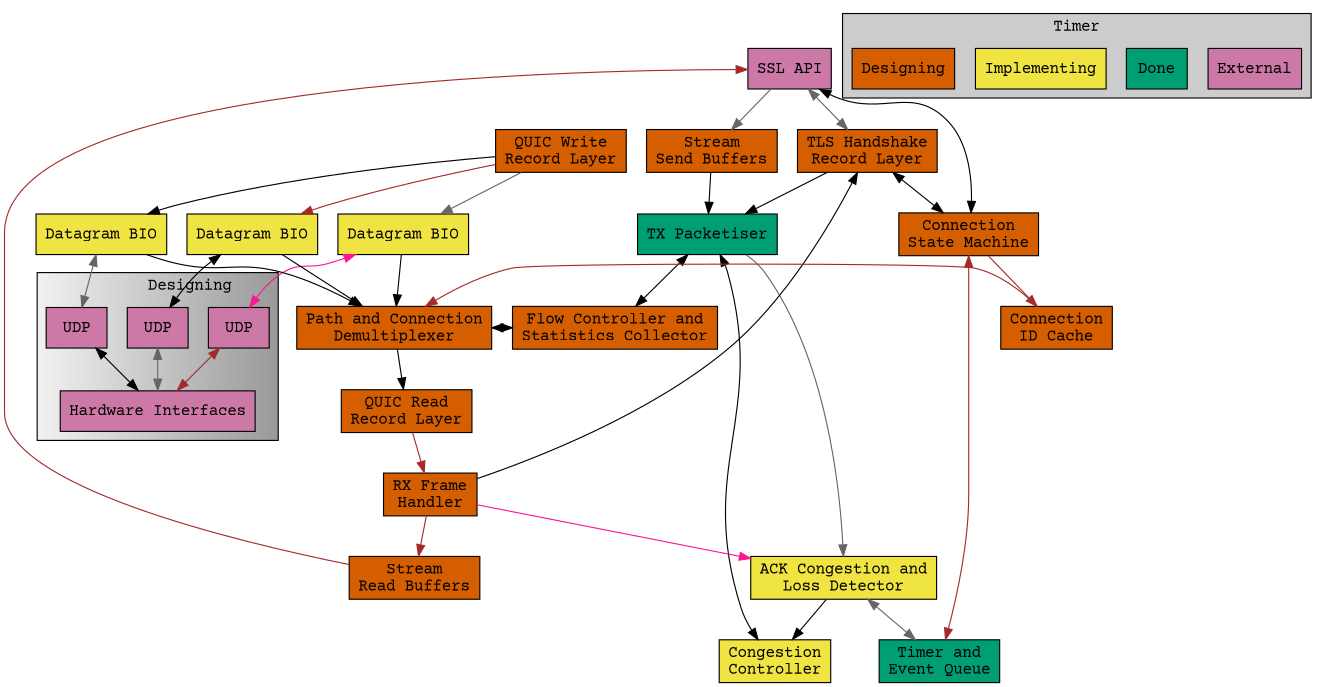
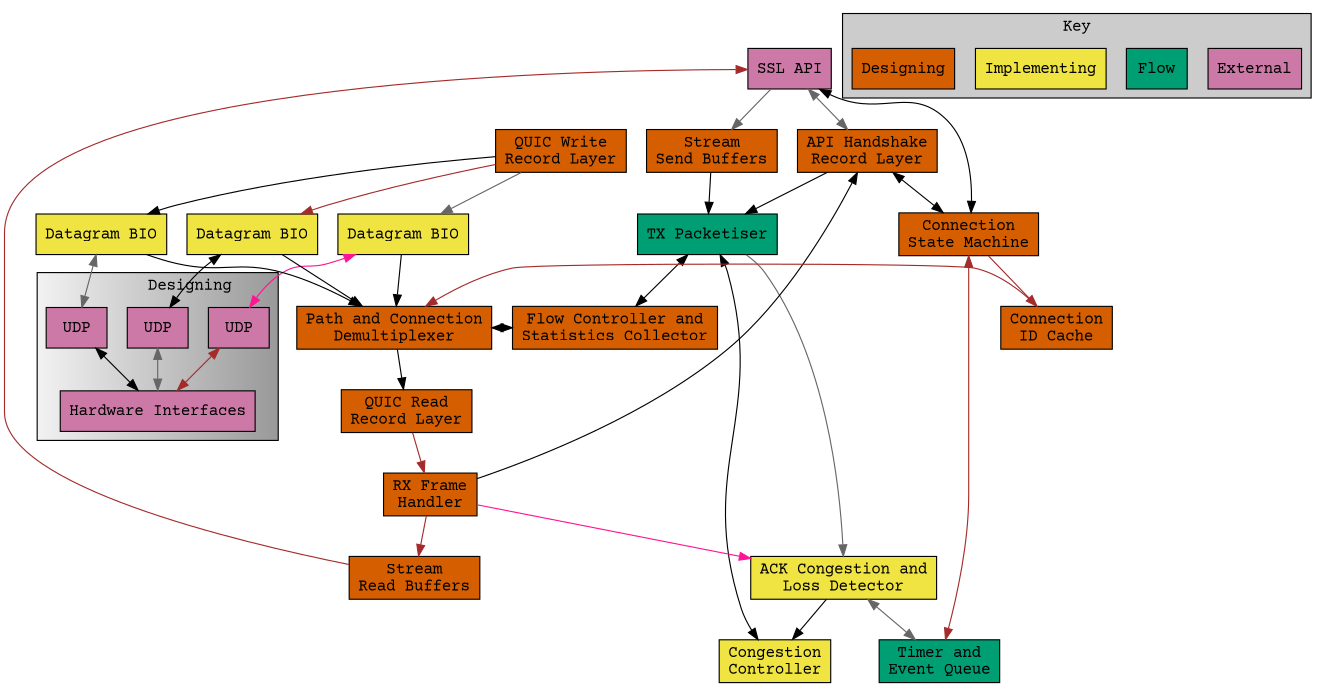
  strict digraph {
    bgcolor=white
    fontname="Courier Prime"
    node [color=black fillcolor="#d55e00" fontname="Courier Prime" shape=rectangle style=filled]
    edge [color=black fontname="Courier Prime"]
    n1 [fillcolor="#cc79a7" label=UDP]
    n2 [fillcolor="#cc79a7" label="Hardware Interfaces"]
    n3 [fillcolor="#cc79a7" label=UDP]
    n4 [fillcolor="#cc79a7" label=UDP]
    n5 [fillcolor="#f0e442" label="Datagram BIO"]
    n6 [fillcolor="#f0e442" label="Datagram BIO"]
    n7 [fillcolor="#f0e442" label="Datagram BIO"]
    n8 [label="Stream\nSend Buffers"]
    n9 [fillcolor="#009e73" label="TX Packetiser"]
    n10 [label="QUIC Write\nRecord Layer"]
    n11 [label="Stream\nRead Buffers"]
    n12 [label="RX Frame\nHandler"]
    n13 [label="QUIC Read\nRecord Layer"]
    n14 [label="Path and Connection\nDemultiplexer"]
    External [fillcolor="#cc79a7"]
-   Done [fillcolor="#009e73"]
+   Done [fillcolor="#009e73" label=Flow]
    Implementing [fillcolor="#f0e442"]
    Designing
    n19 [fillcolor="#f0e442" label="Congestion\nController"]
    n20 [label="Flow Controller and\nStatistics Collector"]
    n21 [fillcolor="#f0e442" label="ACK Congestion and\nLoss Detector"]
    n22 [fillcolor="#cc79a7" label="SSL API"]
-   n23 [label="TLS Handshake\nRecord Layer"]
+   n23 [label="API Handshake\nRecord Layer"]
    n24 [label="Connection\nState Machine"]
    n25 [fillcolor="#009e73" label="Timer and\nEvent Queue"]
    n26 [label="Connection\nID Cache"]
    subgraph cluster_1 {
      fillcolor="grey95:grey60"
      label="       Designing"
      shape=rectangle
      style=filled
      n1
      n2
      n3
      n4
    }
    subgraph cluster_2 {
      color=transparent
      n5
      n6
      n7
    }
    subgraph cluster_3 {
      color=transparent
      n8
      n9
      n10
    }
    subgraph cluster_4 {
      color=transparent
      n11
      n12
      n13
      n14
    }
    subgraph cluster_5 {
      fillcolor=grey80
-     label=Timer
+     label=Key
      shape=rectangle
      style=filled
      External
      Done
      Implementing
      Designing
    }
    n1 -> n2 [color=brown dir=both]
    n3 -> n2 [color=gray40 dir=both]
    n4 -> n2 [dir=both]
    n5 -> n1 [color=deeppink dir=both]
    n5 -> n14
    n6 -> n3 [dir=both]
    n6 -> n14
    n7 -> n4 [color=gray40 dir=both]
    n7 -> n14
    n8 -> n9
    n9 -> n19 [dir=both]
    n9 -> n20 [dir=both]
    n9 -> n21 [color=gray40]
    n10 -> n5 [color=gray40]
    n10 -> n6 [color=brown]
    n10 -> n7
    n11 -> n22 [color=brown]
    n12 -> n11 [color=brown]
    n12 -> n21 [color=deeppink]
    n12 -> n23
    n13 -> n12 [color=brown]
    n14 -> n13
    n20 -> n14 [dir=both]
    n21 -> n19
    n21 -> n25 [color=gray40 dir=both]
    n22 -> n8 [color=gray40]
    n22 -> n23 [color=gray40 dir=both]
    n22 -> n24 [dir=both]
    n23 -> n9
    n23 -> n24 [dir=both]
    n24 -> n25 [color=brown dir=both]
    n24 -> n26 [color=brown]
    n26 -> n14 [color=brown]
  }
